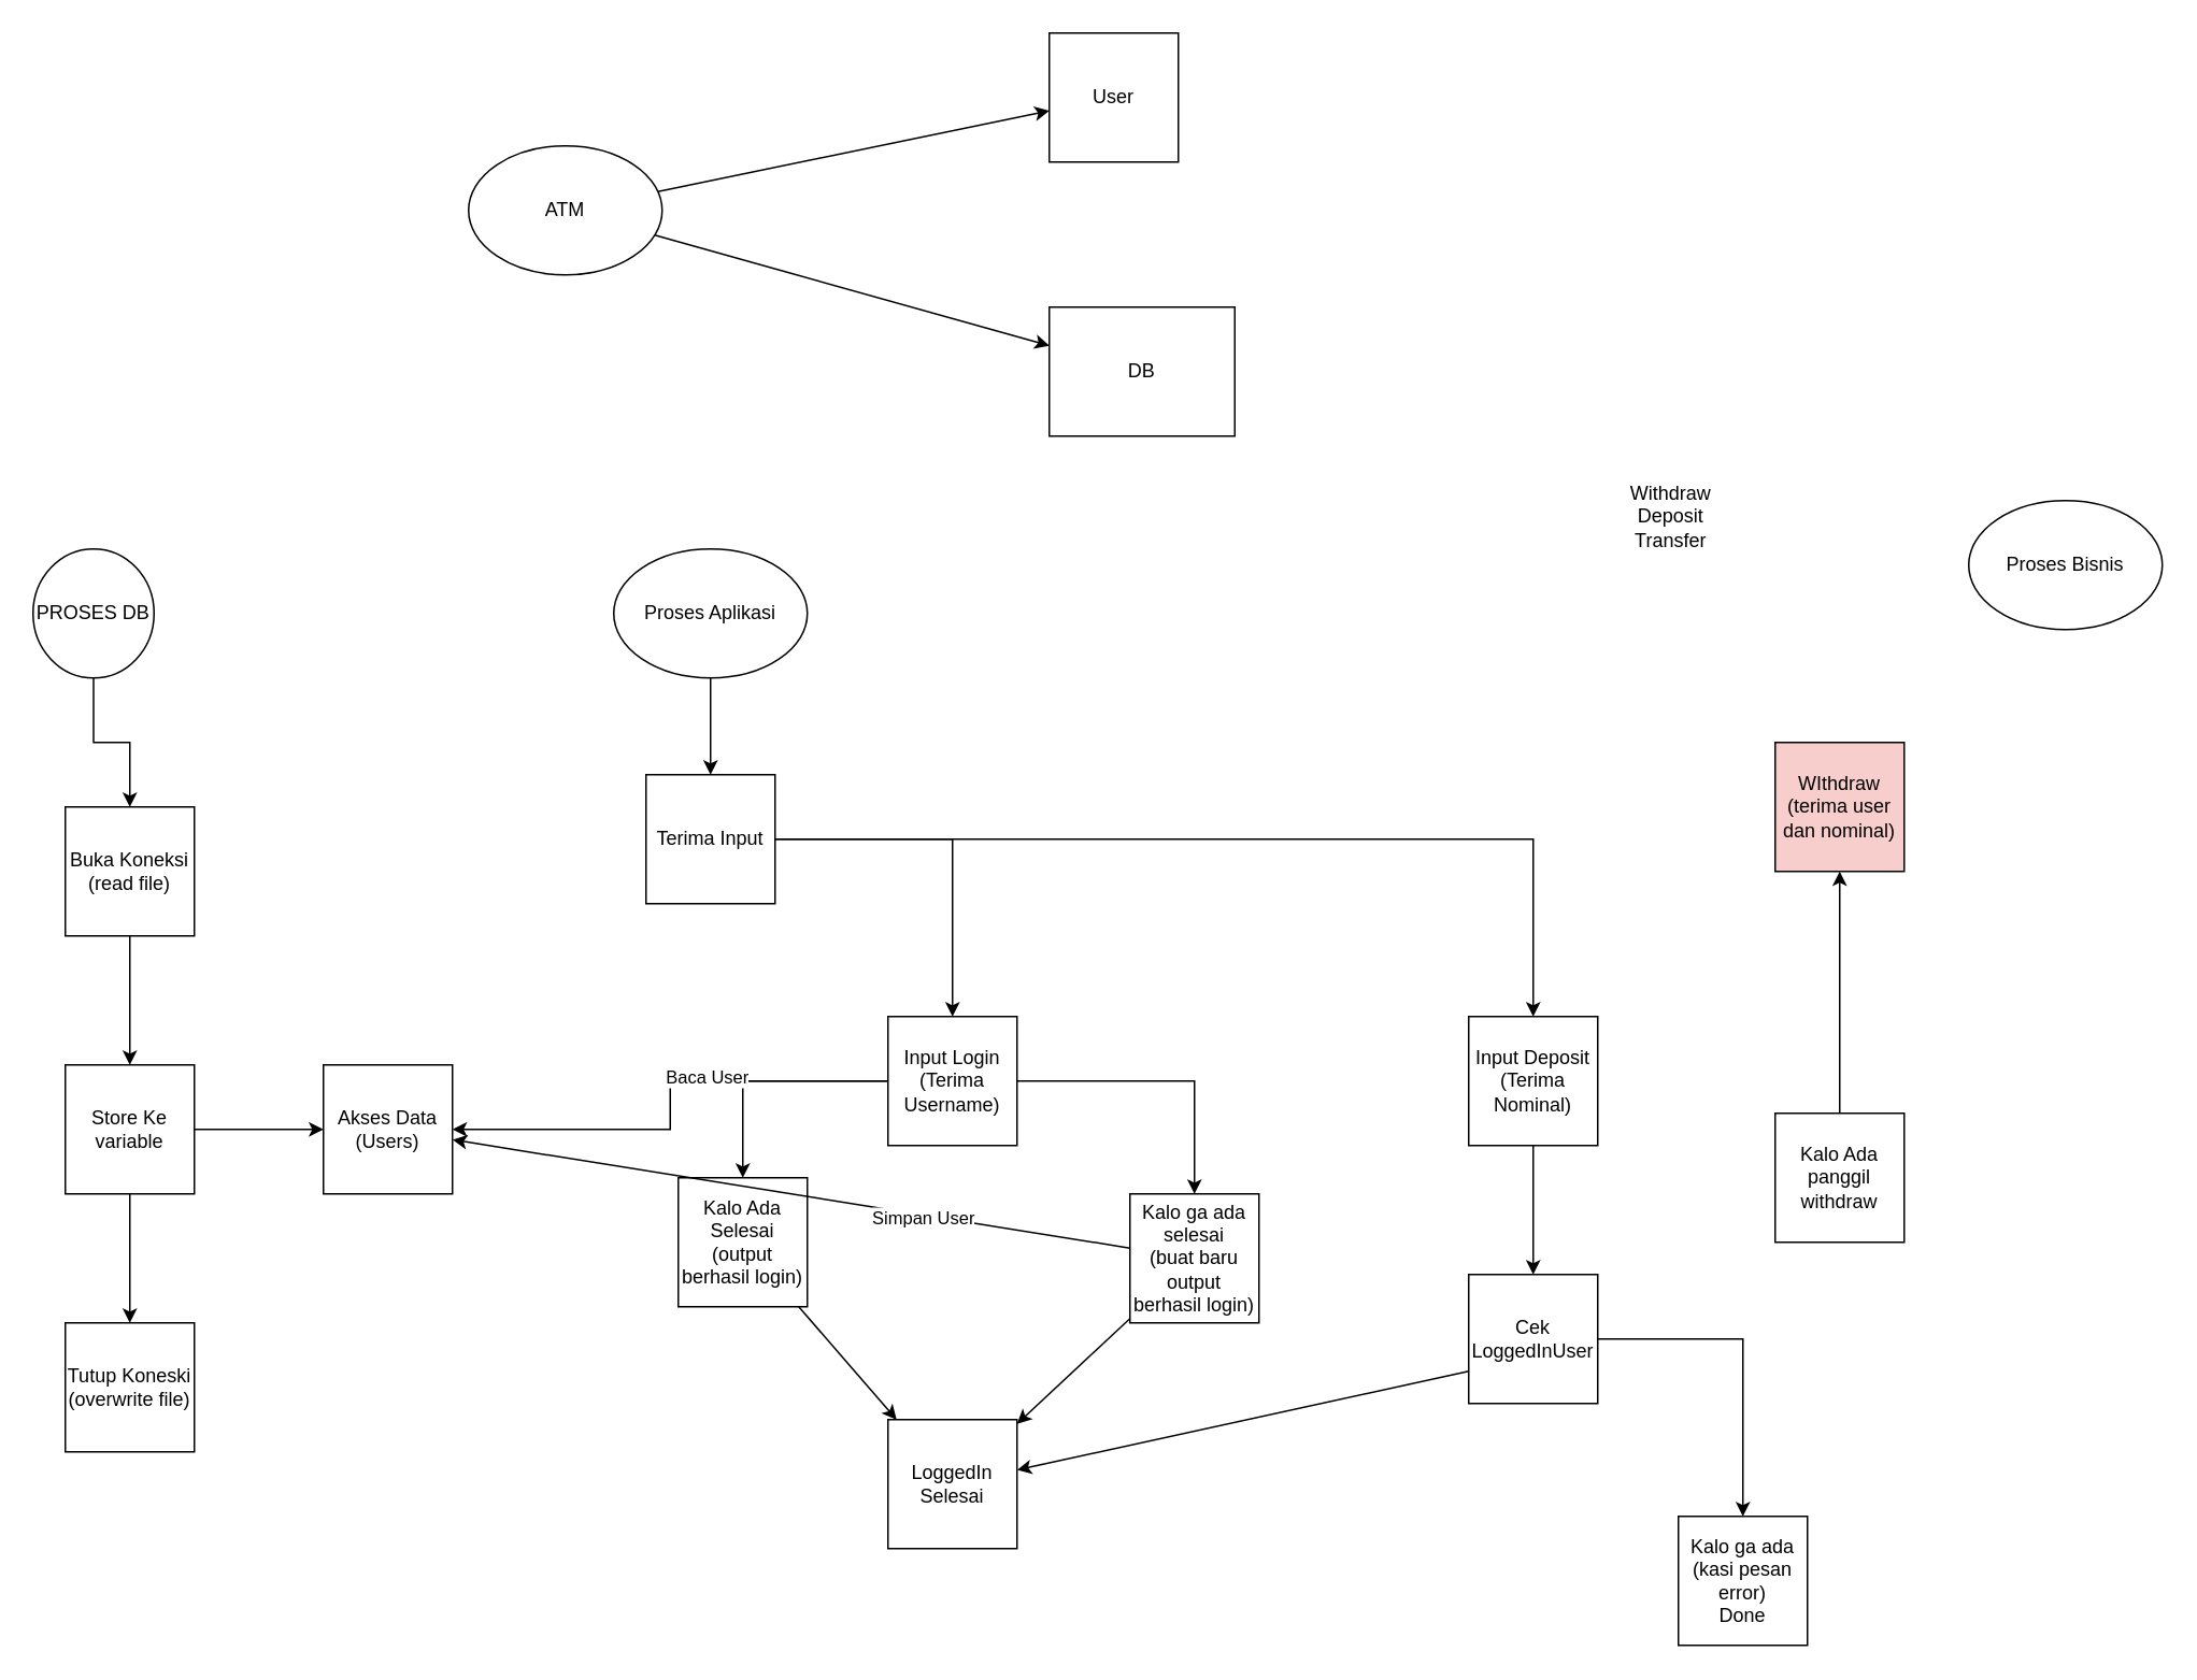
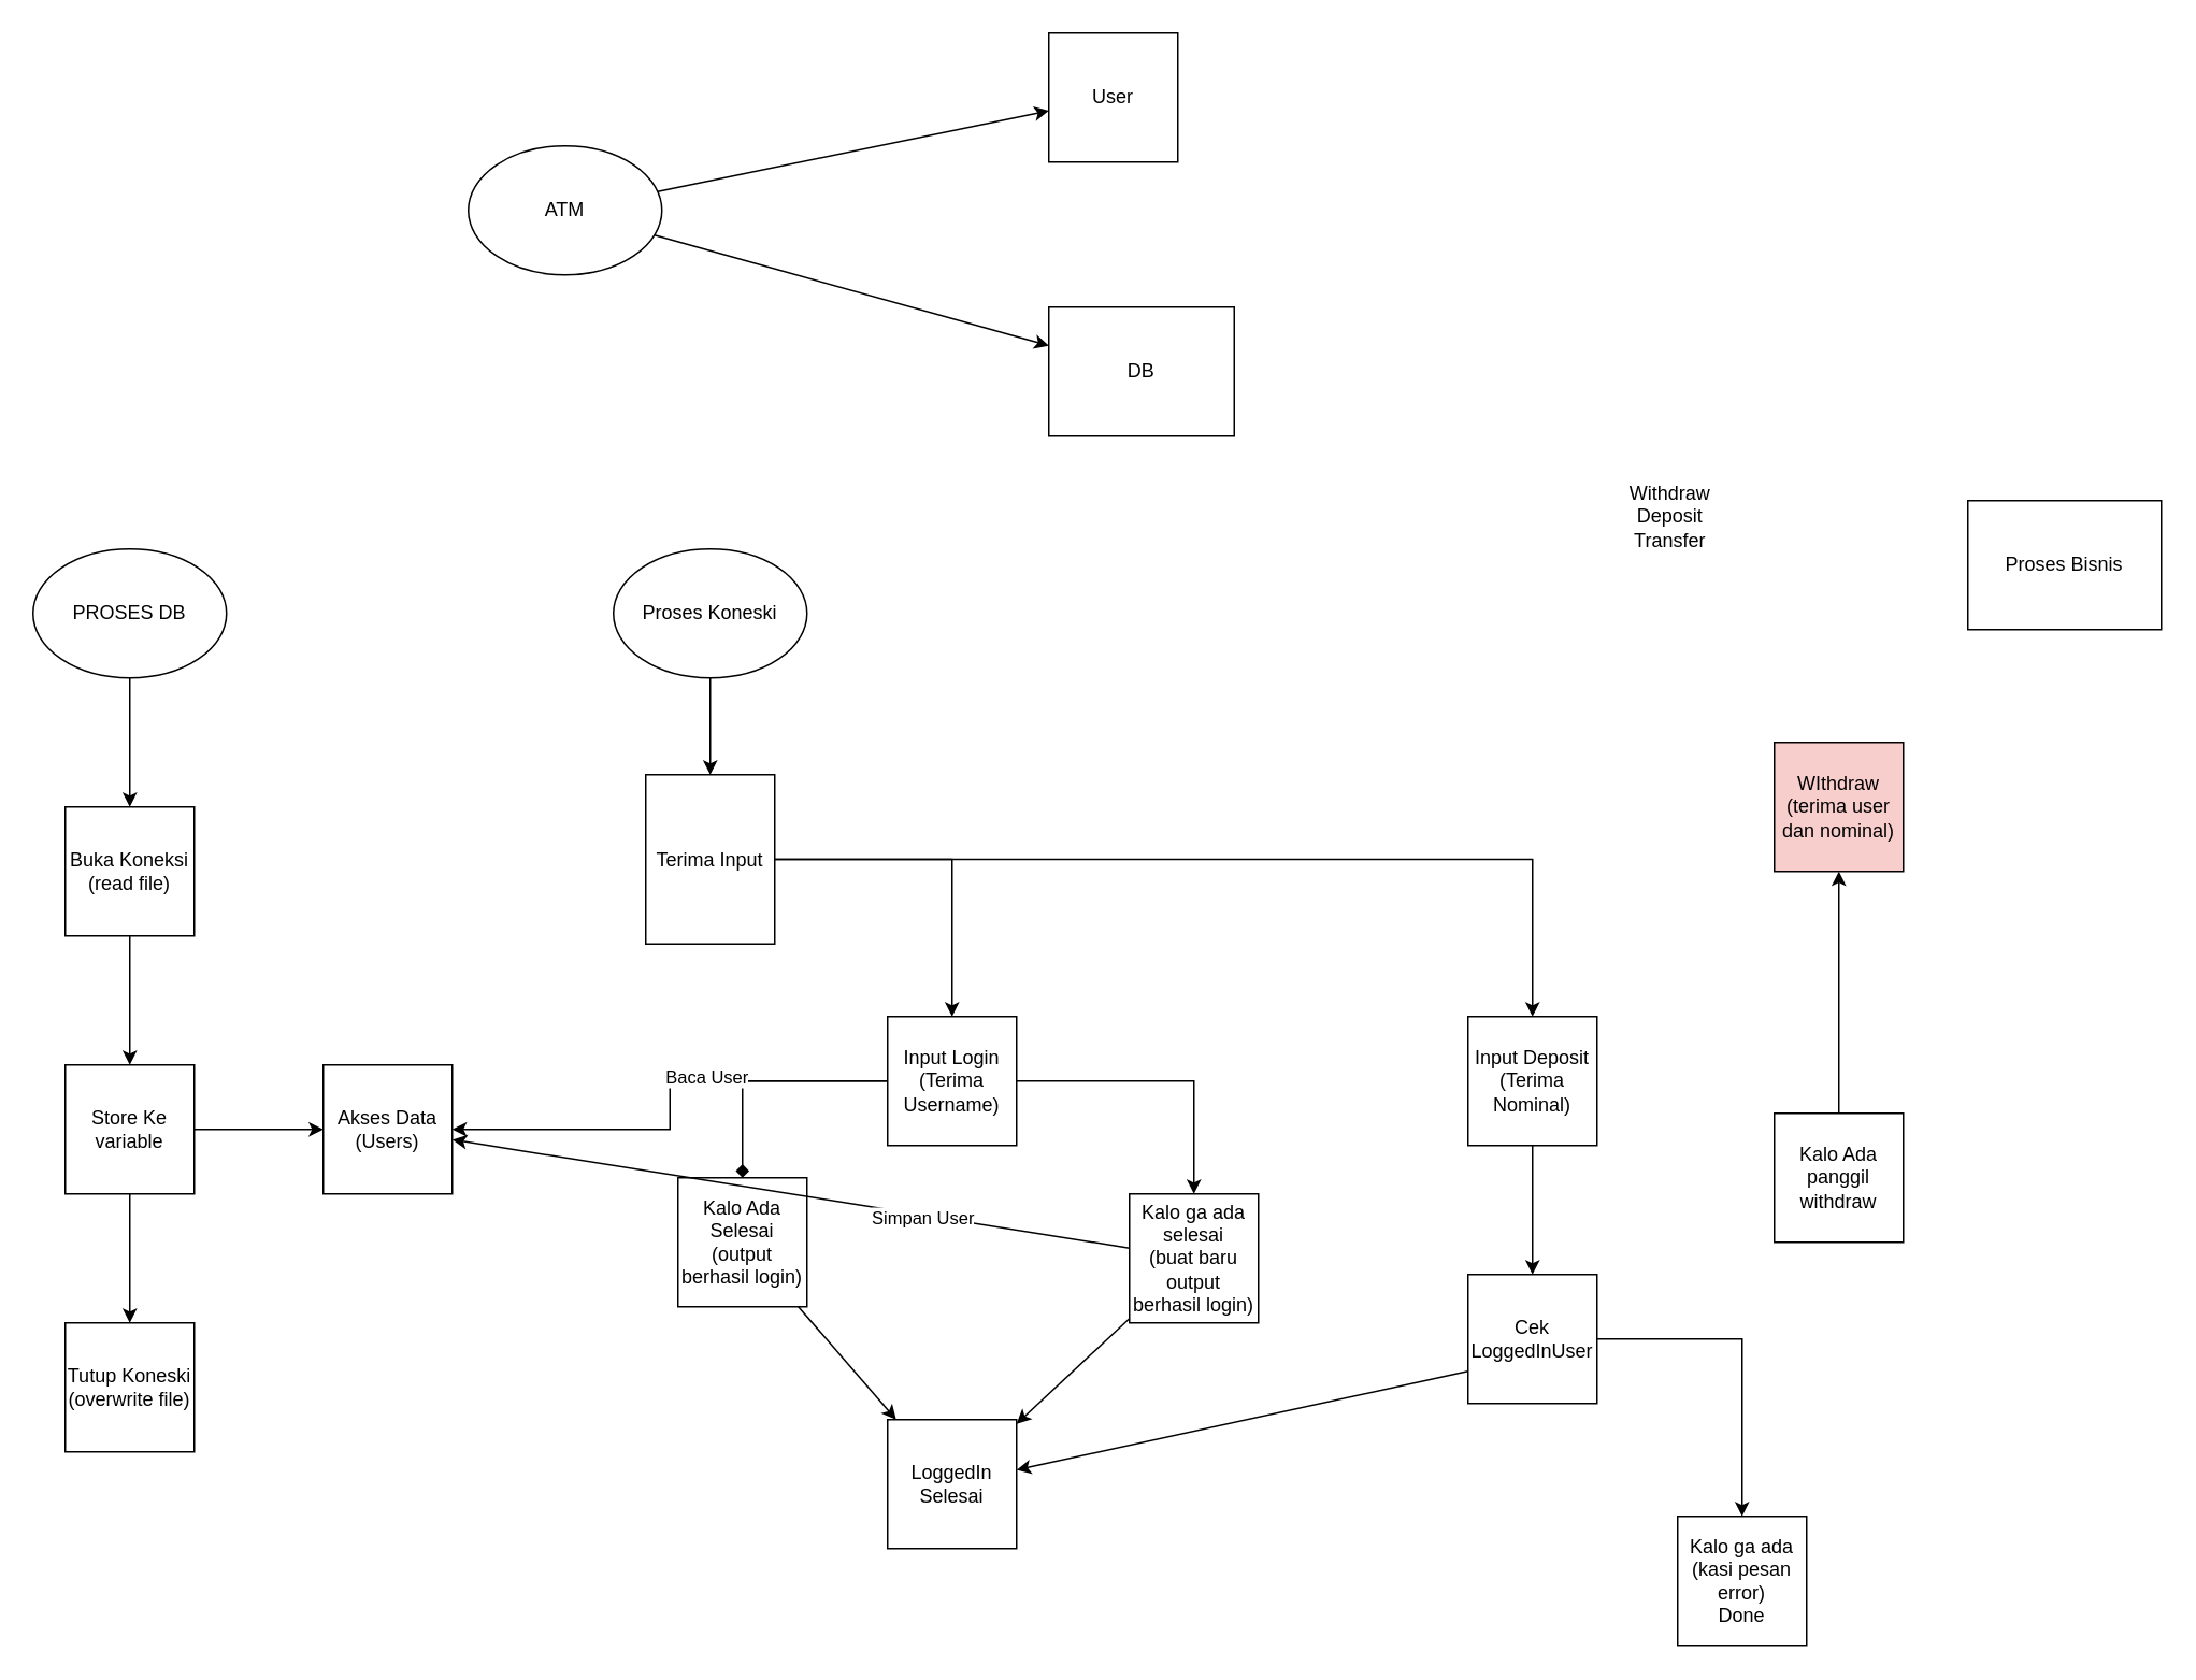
  <mxCell id="0" />
  <mxCell id="1" parent="0" />
  <mxCell id="2" value="DB" style="whiteSpace=wrap;html=1;aspect=fixed;" parent="1" vertex="1"><mxGeometry x="650" y="190" width="115" height="80" as="geometry" /></mxCell>
  <mxCell id="3" value="User" style="whiteSpace=wrap;html=1;aspect=fixed;" parent="1" vertex="1"><mxGeometry x="650" y="20" width="80" height="80" as="geometry" /></mxCell>
  <mxCell id="4" value="ATM" style="ellipse;whiteSpace=wrap;html=1;" parent="1" vertex="1"><mxGeometry x="290" y="90" width="120" height="80" as="geometry" /></mxCell>
  <mxCell id="5" value="" style="endArrow=classic;html=1;rounded=0;" parent="1" source="4" target="3" edge="1"><mxGeometry width="50" height="50" relative="1" as="geometry"><mxPoint x="420" y="130" as="sourcePoint" /><mxPoint x="580" y="130" as="targetPoint" /></mxGeometry></mxCell>
  <mxCell id="6" value="" style="endArrow=classic;html=1;rounded=0;" parent="1" source="4" target="2" edge="1"><mxGeometry width="50" height="50" relative="1" as="geometry"><mxPoint x="680" y="570" as="sourcePoint" /><mxPoint x="730" y="520" as="targetPoint" /></mxGeometry></mxCell>
  <mxCell id="7" value="" style="edgeStyle=orthogonalEdgeStyle;rounded=0;orthogonalLoop=1;jettySize=auto;html=1;" parent="1" source="8" target="10" edge="1"><mxGeometry relative="1" as="geometry" /></mxCell>
- <mxCell id="8" value="PROSES DB" style="ellipse;whiteSpace=wrap;html=1;" parent="1" vertex="1"><mxGeometry x="20" y="340" width="75" height="80" as="geometry" /></mxCell>
+ <mxCell id="8" value="PROSES DB" style="ellipse;whiteSpace=wrap;html=1;" parent="1" vertex="1"><mxGeometry x="20" y="340" width="120" height="80" as="geometry" /></mxCell>
  <mxCell id="9" value="" style="edgeStyle=orthogonalEdgeStyle;rounded=0;orthogonalLoop=1;jettySize=auto;html=1;" parent="1" source="10" target="13" edge="1"><mxGeometry relative="1" as="geometry" /></mxCell>
  <mxCell id="10" value="Buka Koneksi&lt;br&gt;(read file)" style="whiteSpace=wrap;html=1;aspect=fixed;" parent="1" vertex="1"><mxGeometry x="40" y="500" width="80" height="80" as="geometry" /></mxCell>
  <mxCell id="11" value="" style="edgeStyle=orthogonalEdgeStyle;rounded=0;orthogonalLoop=1;jettySize=auto;html=1;" parent="1" source="13" target="14" edge="1"><mxGeometry relative="1" as="geometry" /></mxCell>
  <mxCell id="12" value="" style="edgeStyle=orthogonalEdgeStyle;rounded=0;orthogonalLoop=1;jettySize=auto;html=1;" parent="1" source="13" target="15" edge="1"><mxGeometry relative="1" as="geometry" /></mxCell>
  <mxCell id="13" value="Store Ke variable" style="whiteSpace=wrap;html=1;aspect=fixed;" parent="1" vertex="1"><mxGeometry x="40" y="660" width="80" height="80" as="geometry" /></mxCell>
  <mxCell id="14" value="Tutup Koneski&lt;br&gt;(overwrite file)" style="whiteSpace=wrap;html=1;aspect=fixed;" parent="1" vertex="1"><mxGeometry x="40" y="820" width="80" height="80" as="geometry" /></mxCell>
  <mxCell id="15" value="Akses Data&lt;br&gt;(Users)" style="whiteSpace=wrap;html=1;aspect=fixed;" parent="1" vertex="1"><mxGeometry x="200" y="660" width="80" height="80" as="geometry" /></mxCell>
  <mxCell id="16" value="" style="edgeStyle=orthogonalEdgeStyle;rounded=0;orthogonalLoop=1;jettySize=auto;html=1;" parent="1" source="17" target="19" edge="1"><mxGeometry relative="1" as="geometry" /></mxCell>
- <mxCell id="17" value="Proses Aplikasi" style="ellipse;whiteSpace=wrap;html=1;" parent="1" vertex="1"><mxGeometry x="380" y="340" width="120" height="80" as="geometry" /></mxCell>
+ <mxCell id="17" value="Proses Koneski" style="ellipse;whiteSpace=wrap;html=1;" parent="1" vertex="1"><mxGeometry x="380" y="340" width="120" height="80" as="geometry" /></mxCell>
  <mxCell id="18" value="" style="edgeStyle=orthogonalEdgeStyle;rounded=0;orthogonalLoop=1;jettySize=auto;html=1;" parent="1" source="19" target="22" edge="1"><mxGeometry relative="1" as="geometry" /></mxCell>
- <mxCell id="19" value="Terima Input" style="whiteSpace=wrap;html=1;aspect=fixed;" parent="1" vertex="1"><mxGeometry x="400" y="480" width="80" height="80" as="geometry" /></mxCell>
- <mxCell id="20" value="" style="edgeStyle=orthogonalEdgeStyle;rounded=0;orthogonalLoop=1;jettySize=auto;html=1;" parent="1" source="22" target="25" edge="1"><mxGeometry relative="1" as="geometry" /></mxCell>
+ <mxCell id="19" value="Terima Input" style="whiteSpace=wrap;html=1;aspect=fixed;" parent="1" vertex="1"><mxGeometry x="400" y="480" width="80" height="105" as="geometry" /></mxCell>
+ <mxCell id="20" value="" style="edgeStyle=orthogonalEdgeStyle;rounded=0;orthogonalLoop=1;jettySize=auto;html=1;endArrow=diamond;" parent="1" source="22" target="25" edge="1"><mxGeometry relative="1" as="geometry" /></mxCell>
  <mxCell id="21" value="" style="edgeStyle=orthogonalEdgeStyle;rounded=0;orthogonalLoop=1;jettySize=auto;html=1;" parent="1" source="22" target="26" edge="1"><mxGeometry relative="1" as="geometry" /></mxCell>
  <mxCell id="22" value="Input Login&lt;br&gt;(Terima Username)" style="whiteSpace=wrap;html=1;aspect=fixed;" parent="1" vertex="1"><mxGeometry x="550" y="630" width="80" height="80" as="geometry" /></mxCell>
  <mxCell id="23" value="" style="edgeStyle=orthogonalEdgeStyle;rounded=0;orthogonalLoop=1;jettySize=auto;html=1;" parent="1" source="22" target="15" edge="1"><mxGeometry relative="1" as="geometry"><mxPoint x="450" y="590" as="sourcePoint" /><mxPoint x="450" y="670" as="targetPoint" /></mxGeometry></mxCell>
  <mxCell id="24" value="Baca User" style="edgeLabel;html=1;align=center;verticalAlign=middle;resizable=0;points=[];" parent="23" vertex="1" connectable="0"><mxGeometry x="-0.25" y="-3" relative="1" as="geometry"><mxPoint as="offset" /></mxGeometry></mxCell>
  <mxCell id="25" value="Kalo Ada Selesai&lt;br&gt;(output berhasil login)" style="whiteSpace=wrap;html=1;aspect=fixed;" parent="1" vertex="1"><mxGeometry x="420" y="730" width="80" height="80" as="geometry" /></mxCell>
  <mxCell id="26" value="Kalo ga ada selesai&lt;br&gt;(buat baru output berhasil login)" style="whiteSpace=wrap;html=1;aspect=fixed;" parent="1" vertex="1"><mxGeometry x="700" y="740" width="80" height="80" as="geometry" /></mxCell>
  <mxCell id="27" value="" style="endArrow=classic;html=1;rounded=0;" parent="1" source="26" target="15" edge="1"><mxGeometry width="50" height="50" relative="1" as="geometry"><mxPoint x="680" y="570" as="sourcePoint" /><mxPoint x="730" y="520" as="targetPoint" /></mxGeometry></mxCell>
  <mxCell id="28" value="Simpan User" style="edgeLabel;html=1;align=center;verticalAlign=middle;resizable=0;points=[];" parent="27" vertex="1" connectable="0"><mxGeometry x="-0.388" y="1" relative="1" as="geometry"><mxPoint as="offset" /></mxGeometry></mxCell>
- <mxCell id="29" value="Proses Bisnis" style="ellipse;whiteSpace=wrap;html=1;" parent="1" vertex="1"><mxGeometry x="1220" y="310" width="120" height="80" as="geometry" /></mxCell>
+ <mxCell id="29" value="Proses Bisnis" style="whiteSpace=wrap;html=1;rounded=0;" parent="1" vertex="1"><mxGeometry x="1220" y="310" width="120" height="80" as="geometry" /></mxCell>
  <mxCell id="30" value="LoggedIn Selesai" style="whiteSpace=wrap;html=1;aspect=fixed;" parent="1" vertex="1"><mxGeometry x="550" y="880" width="80" height="80" as="geometry" /></mxCell>
  <mxCell id="31" value="" style="endArrow=classic;html=1;rounded=0;" parent="1" source="25" target="30" edge="1"><mxGeometry width="50" height="50" relative="1" as="geometry"><mxPoint x="260" y="1000" as="sourcePoint" /><mxPoint x="310" y="950" as="targetPoint" /></mxGeometry></mxCell>
  <mxCell id="32" value="" style="endArrow=classic;html=1;rounded=0;" parent="1" source="26" target="30" edge="1"><mxGeometry width="50" height="50" relative="1" as="geometry"><mxPoint x="466" y="910" as="sourcePoint" /><mxPoint x="504" y="1010" as="targetPoint" /></mxGeometry></mxCell>
  <mxCell id="33" value="Withdraw&lt;br&gt;Deposit&lt;br&gt;Transfer" style="text;html=1;align=center;verticalAlign=middle;resizable=0;points=[];autosize=1;strokeColor=none;fillColor=none;" parent="1" vertex="1"><mxGeometry x="1000" y="290" width="70" height="60" as="geometry" /></mxCell>
  <mxCell id="34" value="" style="edgeStyle=orthogonalEdgeStyle;rounded=0;orthogonalLoop=1;jettySize=auto;html=1;" parent="1" source="35" target="39" edge="1"><mxGeometry relative="1" as="geometry" /></mxCell>
  <mxCell id="35" value="Input Deposit&lt;br&gt;(Terima Nominal)" style="whiteSpace=wrap;html=1;aspect=fixed;" parent="1" vertex="1"><mxGeometry x="910" y="630" width="80" height="80" as="geometry" /></mxCell>
  <mxCell id="36" value="" style="edgeStyle=orthogonalEdgeStyle;rounded=0;orthogonalLoop=1;jettySize=auto;html=1;" parent="1" source="19" target="35" edge="1"><mxGeometry relative="1" as="geometry"><mxPoint x="490" y="550" as="sourcePoint" /><mxPoint x="600" y="640" as="targetPoint" /></mxGeometry></mxCell>
  <mxCell id="37" value="" style="endArrow=classic;html=1;rounded=0;exitX=0;exitY=0.75;exitDx=0;exitDy=0;" parent="1" source="39" target="30" edge="1"><mxGeometry width="50" height="50" relative="1" as="geometry"><mxPoint x="900" y="870" as="sourcePoint" /><mxPoint x="290" y="716" as="targetPoint" /></mxGeometry></mxCell>
  <mxCell id="38" value="" style="edgeStyle=orthogonalEdgeStyle;rounded=0;orthogonalLoop=1;jettySize=auto;html=1;" parent="1" source="39" target="41" edge="1"><mxGeometry relative="1" as="geometry" /></mxCell>
  <mxCell id="39" value="Cek LoggedInUser" style="whiteSpace=wrap;html=1;aspect=fixed;" parent="1" vertex="1"><mxGeometry x="910" y="790" width="80" height="80" as="geometry" /></mxCell>
  <mxCell id="40" value="Kalo Ada panggil withdraw" style="whiteSpace=wrap;html=1;aspect=fixed;" parent="1" vertex="1"><mxGeometry x="1100" y="690" width="80" height="80" as="geometry" /></mxCell>
  <mxCell id="41" value="Kalo ga ada&lt;br&gt;(kasi pesan error)&lt;br&gt;Done" style="whiteSpace=wrap;html=1;aspect=fixed;" parent="1" vertex="1"><mxGeometry x="1040" y="940" width="80" height="80" as="geometry" /></mxCell>
  <mxCell id="42" value="WIthdraw&lt;br&gt;(terima user dan nominal)" style="whiteSpace=wrap;html=1;aspect=fixed;fillColor=#f8cecc;" parent="1" vertex="1"><mxGeometry x="1100" y="460" width="80" height="80" as="geometry" /></mxCell>
  <mxCell id="43" value="" style="edgeStyle=orthogonalEdgeStyle;rounded=0;orthogonalLoop=1;jettySize=auto;html=1;" parent="1" source="40" target="42" edge="1"><mxGeometry relative="1" as="geometry"><mxPoint x="1000" y="840" as="sourcePoint" /><mxPoint x="1140" y="780" as="targetPoint" /></mxGeometry></mxCell>
